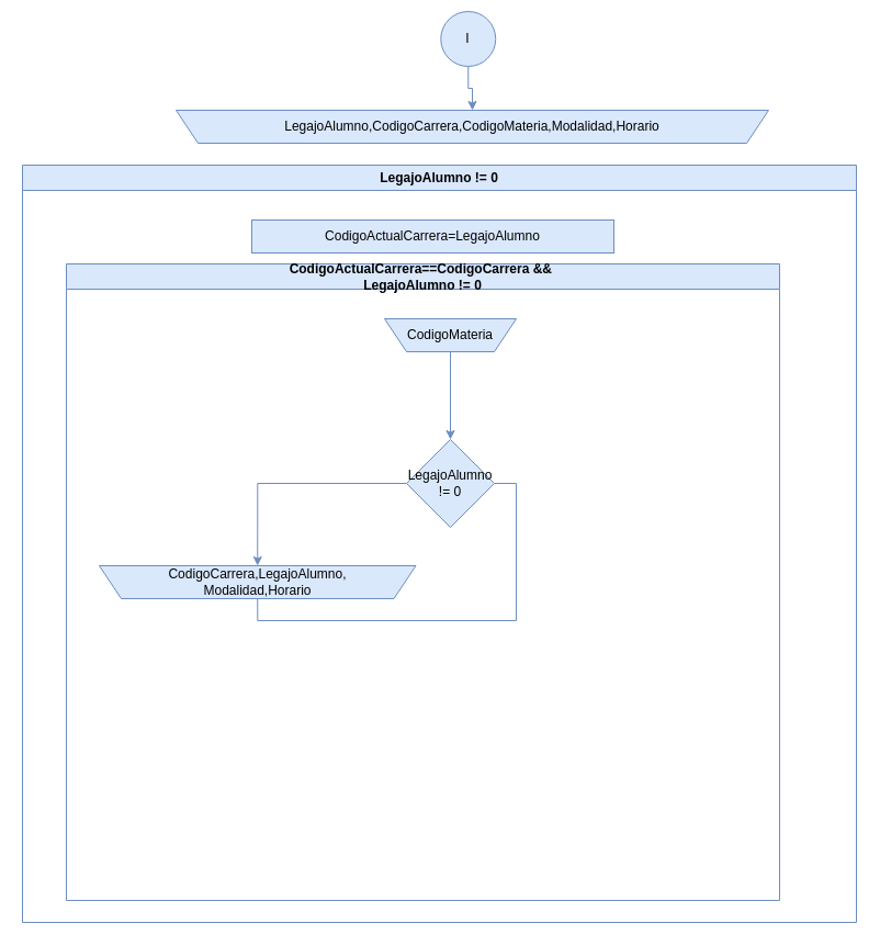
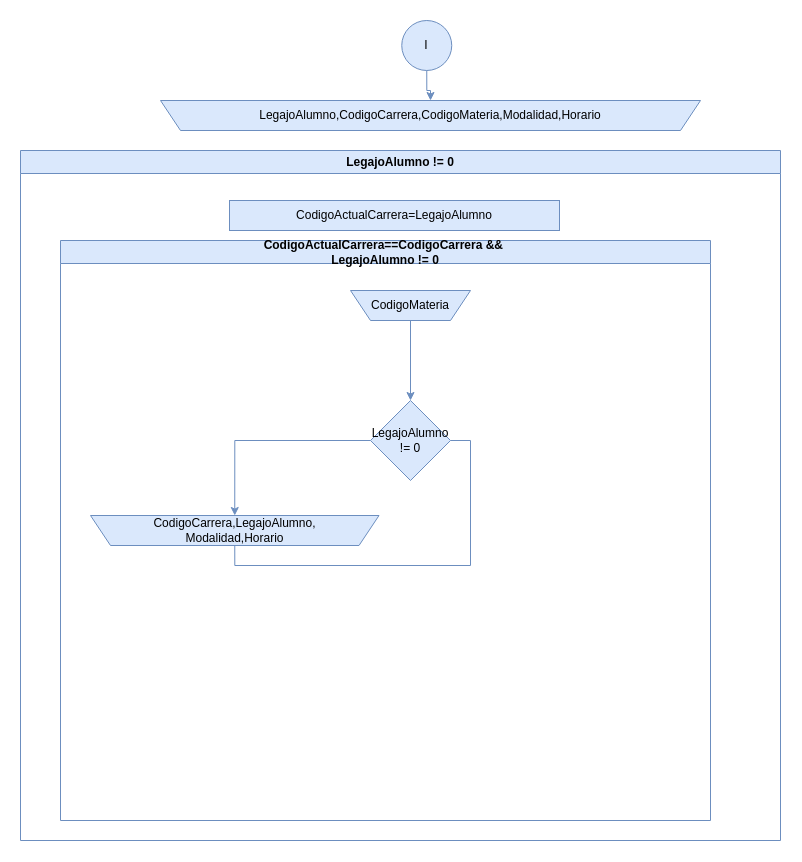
  <mxCell id="0" />
  <mxCell id="1" parent="0" />
  <mxCell id="2" value="" style="edgeStyle=orthogonalEdgeStyle;rounded=0;orthogonalLoop=1;jettySize=auto;html=1;fillColor=#dae8fc;strokeColor=#6c8ebf;" parent="1" source="3" target="4" edge="1"><mxGeometry relative="1" as="geometry" /></mxCell>
- <mxCell id="3" value="I" style="ellipse;whiteSpace=wrap;html=1;fillColor=#dae8fc;strokeColor=#6c8ebf;" parent="1" vertex="1"><mxGeometry x="401.25" y="10" width="50" height="50" as="geometry" /></mxCell>
+ <mxCell id="3" value="I" style="ellipse;whiteSpace=wrap;html=1;fillColor=#dae8fc;strokeColor=#6c8ebf;" parent="1" vertex="1"><mxGeometry x="401.25" y="20" width="50" height="50" as="geometry" /></mxCell>
  <mxCell id="4" value="LegajoAlumno,CodigoCarrera,CodigoMateria,Modalidad,Horario" style="shape=trapezoid;perimeter=trapezoidPerimeter;whiteSpace=wrap;html=1;fixedSize=1;direction=west;fillColor=#dae8fc;strokeColor=#6c8ebf;" parent="1" vertex="1"><mxGeometry x="160" y="100" width="540" height="30" as="geometry" /></mxCell>
  <mxCell id="5" value="LegajoAlumno != 0" style="swimlane;whiteSpace=wrap;html=1;fillColor=#dae8fc;strokeColor=#6c8ebf;" parent="1" vertex="1"><mxGeometry x="20" y="150" width="760" height="690" as="geometry" /></mxCell>
  <mxCell id="6" value="&lt;div&gt;CodigoActualCarrera==CodigoCarrera &amp;amp;&amp;amp;&amp;nbsp;&lt;/div&gt;&lt;div&gt;LegajoAlumno != 0&lt;/div&gt;" style="swimlane;whiteSpace=wrap;html=1;startSize=23;fillColor=#dae8fc;strokeColor=#6c8ebf;" parent="5" vertex="1"><mxGeometry x="40" y="90" width="650" height="580" as="geometry" /></mxCell>
  <mxCell id="7" style="edgeStyle=orthogonalEdgeStyle;rounded=0;orthogonalLoop=1;jettySize=auto;html=1;exitX=1;exitY=0.5;exitDx=0;exitDy=0;entryX=0.5;entryY=0;entryDx=0;entryDy=0;endArrow=none;endFill=0;fillColor=#dae8fc;strokeColor=#6c8ebf;" parent="6" source="9" target="10" edge="1"><mxGeometry relative="1" as="geometry" /></mxCell>
  <mxCell id="8" style="edgeStyle=orthogonalEdgeStyle;rounded=0;orthogonalLoop=1;jettySize=auto;html=1;exitX=0;exitY=0.5;exitDx=0;exitDy=0;entryX=0.5;entryY=1;entryDx=0;entryDy=0;fillColor=#dae8fc;strokeColor=#6c8ebf;" edge="1" parent="6" source="9" target="10"><mxGeometry relative="1" as="geometry" /></mxCell>
  <mxCell id="9" value="LegajoAlumno != 0" style="rhombus;whiteSpace=wrap;html=1;fillColor=#dae8fc;strokeColor=#6c8ebf;" parent="6" vertex="1"><mxGeometry x="310" y="160" width="80" height="80" as="geometry" /></mxCell>
  <mxCell id="10" value="&lt;div&gt;CodigoCarrera,LegajoAlumno,&lt;/div&gt;&lt;div&gt;Modalidad,Horario&lt;/div&gt;" style="shape=trapezoid;perimeter=trapezoidPerimeter;whiteSpace=wrap;html=1;fixedSize=1;direction=west;fillColor=#dae8fc;strokeColor=#6c8ebf;" parent="6" vertex="1"><mxGeometry x="30" y="275" width="288.5" height="30" as="geometry" /></mxCell>
  <mxCell id="11" value="CodigoActualCarrera=LegajoAlumno" style="whiteSpace=wrap;html=1;fillColor=#dae8fc;strokeColor=#6c8ebf;" parent="5" vertex="1"><mxGeometry x="209" y="50" width="330" height="30" as="geometry" /></mxCell>
  <mxCell id="12" value="" style="edgeStyle=orthogonalEdgeStyle;rounded=0;orthogonalLoop=1;jettySize=auto;html=1;fillColor=#dae8fc;strokeColor=#6c8ebf;" parent="1" source="13" target="9" edge="1"><mxGeometry relative="1" as="geometry" /></mxCell>
  <mxCell id="13" value="CodigoMateria" style="shape=trapezoid;perimeter=trapezoidPerimeter;whiteSpace=wrap;html=1;fixedSize=1;direction=west;fillColor=#dae8fc;strokeColor=#6c8ebf;" parent="1" vertex="1"><mxGeometry x="350" y="290" width="120" height="30" as="geometry" /></mxCell>
  <mxCell id="14" style="edgeStyle=orthogonalEdgeStyle;rounded=0;orthogonalLoop=1;jettySize=auto;html=1;exitX=0.5;exitY=0;exitDx=0;exitDy=0;" edge="1" parent="1" source="13" target="13"><mxGeometry relative="1" as="geometry" /></mxCell>
